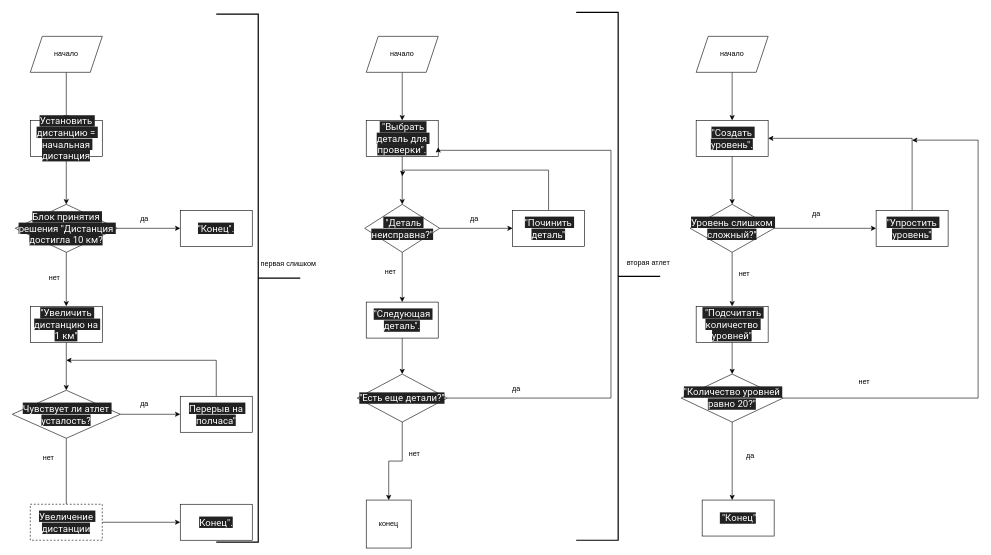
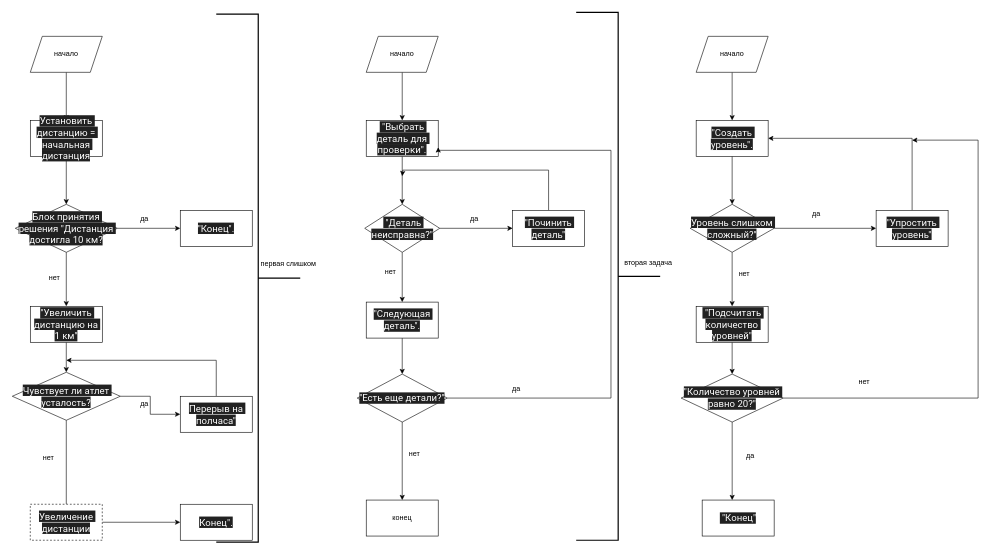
  <mxCell id="0" />
  <mxCell id="1" parent="0" />
  <mxCell id="2" value="" style="edgeStyle=orthogonalEdgeStyle;rounded=0;orthogonalLoop=1;jettySize=auto;html=1;" edge="1" parent="1" source="3" target="5"><mxGeometry relative="1" as="geometry" /></mxCell>
  <mxCell id="3" value="начало" style="shape=parallelogram;perimeter=parallelogramPerimeter;whiteSpace=wrap;html=1;fixedSize=1;" vertex="1" parent="1"><mxGeometry x="50" y="60" width="120" height="60" as="geometry" /></mxCell>
  <mxCell id="4" style="edgeStyle=orthogonalEdgeStyle;rounded=0;orthogonalLoop=1;jettySize=auto;html=1;exitX=0.5;exitY=1;exitDx=0;exitDy=0;entryX=0.5;entryY=0;entryDx=0;entryDy=0;" edge="1" parent="1" source="5" target="8"><mxGeometry relative="1" as="geometry" /></mxCell>
  <mxCell id="5" value="&lt;span style=&quot;color: rgb(255, 255, 255); font-family: Roboto, -apple-system, BlinkMacSystemFont, &amp;quot;Apple Color Emoji&amp;quot;, &amp;quot;Segoe UI&amp;quot;, Oxygen, Ubuntu, Cantarell, &amp;quot;Fira Sans&amp;quot;, &amp;quot;Droid Sans&amp;quot;, &amp;quot;Helvetica Neue&amp;quot;, sans-serif; font-size: 16px; text-align: start; white-space-collapse: preserve; background-color: rgb(33, 33, 33);&quot;&gt;Установить дистанцию = начальная дистанция&lt;/span&gt;" style="whiteSpace=wrap;html=1;" vertex="1" parent="1"><mxGeometry x="50" y="200" width="120" height="60" as="geometry" /></mxCell>
  <mxCell id="6" value="" style="edgeStyle=orthogonalEdgeStyle;rounded=0;orthogonalLoop=1;jettySize=auto;html=1;" edge="1" parent="1" source="8" target="9"><mxGeometry relative="1" as="geometry" /></mxCell>
  <mxCell id="7" value="" style="edgeStyle=orthogonalEdgeStyle;rounded=0;orthogonalLoop=1;jettySize=auto;html=1;" edge="1" parent="1" source="8" target="11"><mxGeometry relative="1" as="geometry" /></mxCell>
  <mxCell id="8" value="&lt;span style=&quot;color: rgb(255, 255, 255); font-family: Roboto, -apple-system, BlinkMacSystemFont, &amp;quot;Apple Color Emoji&amp;quot;, &amp;quot;Segoe UI&amp;quot;, Oxygen, Ubuntu, Cantarell, &amp;quot;Fira Sans&amp;quot;, &amp;quot;Droid Sans&amp;quot;, &amp;quot;Helvetica Neue&amp;quot;, sans-serif; font-size: 16px; text-align: start; white-space-collapse: preserve; background-color: rgb(33, 33, 33);&quot;&gt;Блок принятия решения &quot;Дистанция достигла 10 км?&lt;/span&gt;" style="rhombus;whiteSpace=wrap;html=1;" vertex="1" parent="1"><mxGeometry x="25" y="340" width="170" height="80" as="geometry" /></mxCell>
  <mxCell id="9" value="&lt;span style=&quot;color: rgb(255, 255, 255); font-family: Roboto, -apple-system, BlinkMacSystemFont, &amp;quot;Apple Color Emoji&amp;quot;, &amp;quot;Segoe UI&amp;quot;, Oxygen, Ubuntu, Cantarell, &amp;quot;Fira Sans&amp;quot;, &amp;quot;Droid Sans&amp;quot;, &amp;quot;Helvetica Neue&amp;quot;, sans-serif; font-size: 16px; text-align: start; white-space-collapse: preserve; background-color: rgb(33, 33, 33);&quot;&gt;&quot;Конец&quot;.&lt;/span&gt;" style="whiteSpace=wrap;html=1;" vertex="1" parent="1"><mxGeometry x="300" y="350" width="120" height="60" as="geometry" /></mxCell>
  <mxCell id="10" value="" style="edgeStyle=orthogonalEdgeStyle;rounded=0;orthogonalLoop=1;jettySize=auto;html=1;" edge="1" parent="1" source="11" target="16"><mxGeometry relative="1" as="geometry" /></mxCell>
  <mxCell id="11" value="&lt;span style=&quot;color: rgb(255, 255, 255); font-family: Roboto, -apple-system, BlinkMacSystemFont, &amp;quot;Apple Color Emoji&amp;quot;, &amp;quot;Segoe UI&amp;quot;, Oxygen, Ubuntu, Cantarell, &amp;quot;Fira Sans&amp;quot;, &amp;quot;Droid Sans&amp;quot;, &amp;quot;Helvetica Neue&amp;quot;, sans-serif; font-size: 16px; text-align: start; white-space-collapse: preserve; background-color: rgb(33, 33, 33);&quot;&gt;&quot;Увеличить дистанцию на 1 км&quot;&lt;/span&gt;" style="whiteSpace=wrap;html=1;" vertex="1" parent="1"><mxGeometry x="50" y="510" width="120" height="60" as="geometry" /></mxCell>
  <mxCell id="12" value="да" style="text;html=1;align=center;verticalAlign=middle;resizable=0;points=[];autosize=1;strokeColor=none;fillColor=none;" vertex="1" parent="1"><mxGeometry x="220" y="350" width="40" height="30" as="geometry" /></mxCell>
  <mxCell id="13" value="нет" style="text;html=1;align=center;verticalAlign=middle;resizable=0;points=[];autosize=1;strokeColor=none;fillColor=none;" vertex="1" parent="1"><mxGeometry x="70" y="448" width="40" height="30" as="geometry" /></mxCell>
  <mxCell id="14" style="edgeStyle=orthogonalEdgeStyle;rounded=0;orthogonalLoop=1;jettySize=auto;html=1;entryX=0;entryY=0.5;entryDx=0;entryDy=0;" edge="1" parent="1" source="16" target="18"><mxGeometry relative="1" as="geometry" /></mxCell>
  <mxCell id="15" style="edgeStyle=orthogonalEdgeStyle;rounded=0;orthogonalLoop=1;jettySize=auto;html=1;entryX=0.5;entryY=0;entryDx=0;entryDy=0;endArrow=none;" edge="1" parent="1" source="16" target="20"><mxGeometry relative="1" as="geometry" /></mxCell>
- <mxCell id="16" value="&lt;span style=&quot;color: rgb(255, 255, 255); font-family: Roboto, -apple-system, BlinkMacSystemFont, &amp;quot;Apple Color Emoji&amp;quot;, &amp;quot;Segoe UI&amp;quot;, Oxygen, Ubuntu, Cantarell, &amp;quot;Fira Sans&amp;quot;, &amp;quot;Droid Sans&amp;quot;, &amp;quot;Helvetica Neue&amp;quot;, sans-serif; font-size: 16px; text-align: start; white-space-collapse: preserve; background-color: rgb(33, 33, 33);&quot;&gt;Чувствует ли атлет усталость?&lt;/span&gt;" style="rhombus;whiteSpace=wrap;html=1;" vertex="1" parent="1"><mxGeometry x="20" y="650" width="180" height="80" as="geometry" /></mxCell>
+ <mxCell id="16" value="&lt;span style=&quot;color: rgb(255, 255, 255); font-family: Roboto, -apple-system, BlinkMacSystemFont, &amp;quot;Apple Color Emoji&amp;quot;, &amp;quot;Segoe UI&amp;quot;, Oxygen, Ubuntu, Cantarell, &amp;quot;Fira Sans&amp;quot;, &amp;quot;Droid Sans&amp;quot;, &amp;quot;Helvetica Neue&amp;quot;, sans-serif; font-size: 16px; text-align: start; white-space-collapse: preserve; background-color: rgb(33, 33, 33);&quot;&gt;Чувствует ли атлет усталость?&lt;/span&gt;" style="rhombus;whiteSpace=wrap;html=1;" vertex="1" parent="1"><mxGeometry x="20" y="620" width="180" height="80" as="geometry" /></mxCell>
  <mxCell id="17" style="edgeStyle=orthogonalEdgeStyle;rounded=0;orthogonalLoop=1;jettySize=auto;html=1;" edge="1" parent="1" source="18"><mxGeometry relative="1" as="geometry"><mxPoint x="110" y="600" as="targetPoint" /><Array as="points"><mxPoint x="360" y="600" /></Array></mxGeometry></mxCell>
  <mxCell id="18" value="&lt;span style=&quot;color: rgb(255, 255, 255); font-family: Roboto, -apple-system, BlinkMacSystemFont, &amp;quot;Apple Color Emoji&amp;quot;, &amp;quot;Segoe UI&amp;quot;, Oxygen, Ubuntu, Cantarell, &amp;quot;Fira Sans&amp;quot;, &amp;quot;Droid Sans&amp;quot;, &amp;quot;Helvetica Neue&amp;quot;, sans-serif; font-size: 16px; text-align: start; white-space-collapse: preserve; background-color: rgb(33, 33, 33);&quot;&gt;Перерыв на полчаса&quot;&lt;/span&gt;" style="whiteSpace=wrap;html=1;" vertex="1" parent="1"><mxGeometry x="300" y="660" width="120" height="60" as="geometry" /></mxCell>
  <mxCell id="19" style="edgeStyle=orthogonalEdgeStyle;rounded=0;orthogonalLoop=1;jettySize=auto;html=1;entryX=0;entryY=0.5;entryDx=0;entryDy=0;" edge="1" parent="1" source="20" target="21"><mxGeometry relative="1" as="geometry" /></mxCell>
  <mxCell id="20" value="&lt;span style=&quot;color: rgb(255, 255, 255); font-family: Roboto, -apple-system, BlinkMacSystemFont, &amp;quot;Apple Color Emoji&amp;quot;, &amp;quot;Segoe UI&amp;quot;, Oxygen, Ubuntu, Cantarell, &amp;quot;Fira Sans&amp;quot;, &amp;quot;Droid Sans&amp;quot;, &amp;quot;Helvetica Neue&amp;quot;, sans-serif; font-size: 16px; text-align: start; white-space-collapse: preserve; background-color: rgb(33, 33, 33);&quot;&gt;Увеличение дистанции&lt;/span&gt;" style="whiteSpace=wrap;html=1;dashed=1;" vertex="1" parent="1"><mxGeometry x="50" y="840" width="120" height="60" as="geometry" /></mxCell>
  <mxCell id="21" value="&lt;span style=&quot;color: rgb(255, 255, 255); font-family: Roboto, -apple-system, BlinkMacSystemFont, &amp;quot;Apple Color Emoji&amp;quot;, &amp;quot;Segoe UI&amp;quot;, Oxygen, Ubuntu, Cantarell, &amp;quot;Fira Sans&amp;quot;, &amp;quot;Droid Sans&amp;quot;, &amp;quot;Helvetica Neue&amp;quot;, sans-serif; font-size: 16px; text-align: start; white-space-collapse: preserve; background-color: rgb(33, 33, 33);&quot;&gt;Конец&quot;.&lt;/span&gt;" style="whiteSpace=wrap;html=1;" vertex="1" parent="1"><mxGeometry x="300" y="840" width="120" height="60" as="geometry" /></mxCell>
  <mxCell id="22" value="" style="strokeWidth=2;html=1;shape=mxgraph.flowchart.annotation_2;align=left;labelPosition=right;pointerEvents=1;direction=west;" vertex="1" parent="1"><mxGeometry x="360" y="23" width="140" height="880" as="geometry" /></mxCell>
  <mxCell id="23" value="да" style="text;html=1;align=center;verticalAlign=middle;resizable=0;points=[];autosize=1;strokeColor=none;fillColor=none;" vertex="1" parent="1"><mxGeometry x="220" y="658" width="40" height="30" as="geometry" /></mxCell>
  <mxCell id="24" value="нет" style="text;html=1;align=center;verticalAlign=middle;resizable=0;points=[];autosize=1;strokeColor=none;fillColor=none;" vertex="1" parent="1"><mxGeometry x="60" y="748" width="40" height="30" as="geometry" /></mxCell>
  <mxCell id="25" value="первая слишком&lt;div&gt;&lt;br&gt;&lt;/div&gt;&lt;div&gt;&lt;br&gt;&lt;/div&gt;" style="text;html=1;align=center;verticalAlign=middle;resizable=0;points=[];autosize=1;strokeColor=none;fillColor=none;" vertex="1" parent="1"><mxGeometry x="430" y="423" width="100" height="60" as="geometry" /></mxCell>
  <mxCell id="26" style="edgeStyle=orthogonalEdgeStyle;rounded=0;orthogonalLoop=1;jettySize=auto;html=1;entryX=0.5;entryY=0;entryDx=0;entryDy=0;" edge="1" parent="1" source="27" target="29"><mxGeometry relative="1" as="geometry" /></mxCell>
  <mxCell id="27" value="начало" style="shape=parallelogram;perimeter=parallelogramPerimeter;whiteSpace=wrap;html=1;fixedSize=1;" vertex="1" parent="1"><mxGeometry x="610" y="60" width="120" height="60" as="geometry" /></mxCell>
  <mxCell id="28" style="edgeStyle=orthogonalEdgeStyle;rounded=0;orthogonalLoop=1;jettySize=auto;html=1;entryX=0.5;entryY=0;entryDx=0;entryDy=0;" edge="1" parent="1" source="29" target="32"><mxGeometry relative="1" as="geometry" /></mxCell>
  <mxCell id="29" value="&lt;span style=&quot;color: rgb(255, 255, 255); font-family: Roboto, -apple-system, BlinkMacSystemFont, &amp;quot;Apple Color Emoji&amp;quot;, &amp;quot;Segoe UI&amp;quot;, Oxygen, Ubuntu, Cantarell, &amp;quot;Fira Sans&amp;quot;, &amp;quot;Droid Sans&amp;quot;, &amp;quot;Helvetica Neue&amp;quot;, sans-serif; font-size: 16px; text-align: start; white-space-collapse: preserve; background-color: rgb(33, 33, 33);&quot;&gt; &quot;Выбрать деталь для проверки&quot;.&lt;/span&gt;" style="whiteSpace=wrap;html=1;" vertex="1" parent="1"><mxGeometry x="610" y="200" width="120" height="60" as="geometry" /></mxCell>
  <mxCell id="30" style="edgeStyle=orthogonalEdgeStyle;rounded=0;orthogonalLoop=1;jettySize=auto;html=1;entryX=0;entryY=0.5;entryDx=0;entryDy=0;" edge="1" parent="1" source="32" target="34"><mxGeometry relative="1" as="geometry" /></mxCell>
  <mxCell id="31" style="edgeStyle=orthogonalEdgeStyle;rounded=0;orthogonalLoop=1;jettySize=auto;html=1;entryX=0.5;entryY=0;entryDx=0;entryDy=0;" edge="1" parent="1" source="32" target="36"><mxGeometry relative="1" as="geometry" /></mxCell>
  <mxCell id="32" value="&lt;span style=&quot;color: rgb(255, 255, 255); font-family: Roboto, -apple-system, BlinkMacSystemFont, &amp;quot;Apple Color Emoji&amp;quot;, &amp;quot;Segoe UI&amp;quot;, Oxygen, Ubuntu, Cantarell, &amp;quot;Fira Sans&amp;quot;, &amp;quot;Droid Sans&amp;quot;, &amp;quot;Helvetica Neue&amp;quot;, sans-serif; font-size: 16px; text-align: start; white-space-collapse: preserve; background-color: rgb(33, 33, 33);&quot;&gt; &quot;Деталь неисправна?&quot;&lt;/span&gt;" style="rhombus;whiteSpace=wrap;html=1;" vertex="1" parent="1"><mxGeometry x="607.5" y="340" width="125" height="80" as="geometry" /></mxCell>
  <mxCell id="33" style="edgeStyle=orthogonalEdgeStyle;rounded=0;orthogonalLoop=1;jettySize=auto;html=1;" edge="1" parent="1" source="34"><mxGeometry relative="1" as="geometry"><mxPoint x="670" y="293" as="targetPoint" /><Array as="points"><mxPoint x="914" y="283" /><mxPoint x="671" y="283" /><mxPoint x="671" y="293" /></Array></mxGeometry></mxCell>
  <mxCell id="34" value="&lt;span style=&quot;color: rgb(255, 255, 255); font-family: Roboto, -apple-system, BlinkMacSystemFont, &amp;quot;Apple Color Emoji&amp;quot;, &amp;quot;Segoe UI&amp;quot;, Oxygen, Ubuntu, Cantarell, &amp;quot;Fira Sans&amp;quot;, &amp;quot;Droid Sans&amp;quot;, &amp;quot;Helvetica Neue&amp;quot;, sans-serif; font-size: 16px; text-align: start; white-space-collapse: preserve; background-color: rgb(33, 33, 33);&quot;&gt;&quot;Починить деталь&quot;&lt;/span&gt;" style="whiteSpace=wrap;html=1;" vertex="1" parent="1"><mxGeometry x="854" y="350" width="120" height="60" as="geometry" /></mxCell>
  <mxCell id="35" style="edgeStyle=orthogonalEdgeStyle;rounded=0;orthogonalLoop=1;jettySize=auto;html=1;" edge="1" parent="1" source="36" target="39"><mxGeometry relative="1" as="geometry" /></mxCell>
  <mxCell id="36" value="&lt;span style=&quot;color: rgb(255, 255, 255); font-family: Roboto, -apple-system, BlinkMacSystemFont, &amp;quot;Apple Color Emoji&amp;quot;, &amp;quot;Segoe UI&amp;quot;, Oxygen, Ubuntu, Cantarell, &amp;quot;Fira Sans&amp;quot;, &amp;quot;Droid Sans&amp;quot;, &amp;quot;Helvetica Neue&amp;quot;, sans-serif; font-size: 16px; text-align: start; white-space-collapse: preserve; background-color: rgb(33, 33, 33);&quot;&gt;&quot;Следующая деталь&quot;.&lt;/span&gt;" style="whiteSpace=wrap;html=1;" vertex="1" parent="1"><mxGeometry x="610" y="503" width="120" height="60" as="geometry" /></mxCell>
  <mxCell id="37" style="edgeStyle=orthogonalEdgeStyle;rounded=0;orthogonalLoop=1;jettySize=auto;html=1;entryX=1;entryY=0.75;entryDx=0;entryDy=0;" edge="1" parent="1" target="29"><mxGeometry relative="1" as="geometry"><mxPoint x="745" y="663" as="sourcePoint" /><mxPoint x="767.5" y="250" as="targetPoint" /><Array as="points"><mxPoint x="1018" y="663" /><mxPoint x="1018" y="250" /><mxPoint x="730" y="250" /></Array></mxGeometry></mxCell>
  <mxCell id="38" style="edgeStyle=orthogonalEdgeStyle;rounded=0;orthogonalLoop=1;jettySize=auto;html=1;entryX=0.5;entryY=0;entryDx=0;entryDy=0;" edge="1" parent="1" source="39" target="43"><mxGeometry relative="1" as="geometry" /></mxCell>
  <mxCell id="39" value="&lt;span style=&quot;color: rgb(255, 255, 255); font-family: Roboto, -apple-system, BlinkMacSystemFont, &amp;quot;Apple Color Emoji&amp;quot;, &amp;quot;Segoe UI&amp;quot;, Oxygen, Ubuntu, Cantarell, &amp;quot;Fira Sans&amp;quot;, &amp;quot;Droid Sans&amp;quot;, &amp;quot;Helvetica Neue&amp;quot;, sans-serif; font-size: 16px; text-align: start; white-space-collapse: preserve; background-color: rgb(33, 33, 33);&quot;&gt;&quot;Есть еще детали?&quot;&lt;/span&gt;" style="rhombus;whiteSpace=wrap;html=1;" vertex="1" parent="1"><mxGeometry x="595" y="623" width="150" height="80" as="geometry" /></mxCell>
  <mxCell id="40" value="да" style="text;html=1;align=center;verticalAlign=middle;resizable=0;points=[];autosize=1;strokeColor=none;fillColor=none;" vertex="1" parent="1"><mxGeometry x="770" y="350" width="40" height="30" as="geometry" /></mxCell>
  <mxCell id="41" value="нет" style="text;html=1;align=center;verticalAlign=middle;resizable=0;points=[];autosize=1;strokeColor=none;fillColor=none;" vertex="1" parent="1"><mxGeometry x="630" y="438" width="40" height="30" as="geometry" /></mxCell>
  <mxCell id="42" value="да" style="text;html=1;align=center;verticalAlign=middle;resizable=0;points=[];autosize=1;strokeColor=none;fillColor=none;" vertex="1" parent="1"><mxGeometry x="840" y="633" width="40" height="30" as="geometry" /></mxCell>
- <mxCell id="43" value="конец" style="whiteSpace=wrap;html=1;" vertex="1" parent="1"><mxGeometry x="610" y="833" width="75" height="80" as="geometry" /></mxCell>
+ <mxCell id="43" value="конец" style="whiteSpace=wrap;html=1;" vertex="1" parent="1"><mxGeometry x="610" y="833" width="120" height="60" as="geometry" /></mxCell>
  <mxCell id="44" value="нет" style="text;html=1;align=center;verticalAlign=middle;resizable=0;points=[];autosize=1;strokeColor=none;fillColor=none;" vertex="1" parent="1"><mxGeometry x="670" y="741" width="40" height="30" as="geometry" /></mxCell>
  <mxCell id="45" value="" style="strokeWidth=2;html=1;shape=mxgraph.flowchart.annotation_2;align=left;labelPosition=right;pointerEvents=1;direction=west;" vertex="1" parent="1"><mxGeometry x="960" y="20" width="140" height="880" as="geometry" /></mxCell>
- <mxCell id="46" value="вторая атлет" style="text;html=1;align=center;verticalAlign=middle;resizable=0;points=[];autosize=1;strokeColor=none;fillColor=none;" vertex="1" parent="1"><mxGeometry x="1030" y="423" width="100" height="30" as="geometry" /></mxCell>
+ <mxCell id="46" value="вторая задача" style="text;html=1;align=center;verticalAlign=middle;resizable=0;points=[];autosize=1;strokeColor=none;fillColor=none;" vertex="1" parent="1"><mxGeometry x="1030" y="423" width="100" height="30" as="geometry" /></mxCell>
  <mxCell id="47" style="edgeStyle=orthogonalEdgeStyle;rounded=0;orthogonalLoop=1;jettySize=auto;html=1;entryX=0.5;entryY=0;entryDx=0;entryDy=0;" edge="1" parent="1" source="48" target="50"><mxGeometry relative="1" as="geometry" /></mxCell>
  <mxCell id="48" value="начало" style="shape=parallelogram;perimeter=parallelogramPerimeter;whiteSpace=wrap;html=1;fixedSize=1;" vertex="1" parent="1"><mxGeometry x="1160" y="60" width="120" height="60" as="geometry" /></mxCell>
  <mxCell id="49" style="edgeStyle=orthogonalEdgeStyle;rounded=0;orthogonalLoop=1;jettySize=auto;html=1;entryX=0.5;entryY=0;entryDx=0;entryDy=0;" edge="1" parent="1" source="50" target="53"><mxGeometry relative="1" as="geometry" /></mxCell>
  <mxCell id="50" value="&lt;span style=&quot;color: rgb(255, 255, 255); font-family: Roboto, -apple-system, BlinkMacSystemFont, &amp;quot;Apple Color Emoji&amp;quot;, &amp;quot;Segoe UI&amp;quot;, Oxygen, Ubuntu, Cantarell, &amp;quot;Fira Sans&amp;quot;, &amp;quot;Droid Sans&amp;quot;, &amp;quot;Helvetica Neue&amp;quot;, sans-serif; font-size: 16px; text-align: start; white-space-collapse: preserve; background-color: rgb(33, 33, 33);&quot;&gt;&quot;Создать уровень&quot;.&lt;/span&gt;" style="whiteSpace=wrap;html=1;" vertex="1" parent="1"><mxGeometry x="1160" y="200" width="120" height="60" as="geometry" /></mxCell>
  <mxCell id="51" style="edgeStyle=orthogonalEdgeStyle;rounded=0;orthogonalLoop=1;jettySize=auto;html=1;entryX=0;entryY=0.5;entryDx=0;entryDy=0;" edge="1" parent="1" source="53" target="55"><mxGeometry relative="1" as="geometry" /></mxCell>
  <mxCell id="52" style="edgeStyle=orthogonalEdgeStyle;rounded=0;orthogonalLoop=1;jettySize=auto;html=1;entryX=0.5;entryY=0;entryDx=0;entryDy=0;" edge="1" parent="1" source="53" target="58"><mxGeometry relative="1" as="geometry" /></mxCell>
  <mxCell id="53" value="&lt;span style=&quot;color: rgb(255, 255, 255); font-family: Roboto, -apple-system, BlinkMacSystemFont, &amp;quot;Apple Color Emoji&amp;quot;, &amp;quot;Segoe UI&amp;quot;, Oxygen, Ubuntu, Cantarell, &amp;quot;Fira Sans&amp;quot;, &amp;quot;Droid Sans&amp;quot;, &amp;quot;Helvetica Neue&amp;quot;, sans-serif; font-size: 16px; text-align: start; white-space-collapse: preserve; background-color: rgb(33, 33, 33);&quot;&gt;Уровень слишком сложный?&quot;&lt;/span&gt;" style="rhombus;whiteSpace=wrap;html=1;" vertex="1" parent="1"><mxGeometry x="1150" y="340" width="140" height="80" as="geometry" /></mxCell>
  <mxCell id="54" style="edgeStyle=orthogonalEdgeStyle;rounded=0;orthogonalLoop=1;jettySize=auto;html=1;entryX=1;entryY=0.5;entryDx=0;entryDy=0;" edge="1" parent="1" source="55" target="50"><mxGeometry relative="1" as="geometry"><Array as="points"><mxPoint x="1520" y="230" /></Array></mxGeometry></mxCell>
  <mxCell id="55" value="&lt;span style=&quot;color: rgb(255, 255, 255); font-family: Roboto, -apple-system, BlinkMacSystemFont, &amp;quot;Apple Color Emoji&amp;quot;, &amp;quot;Segoe UI&amp;quot;, Oxygen, Ubuntu, Cantarell, &amp;quot;Fira Sans&amp;quot;, &amp;quot;Droid Sans&amp;quot;, &amp;quot;Helvetica Neue&amp;quot;, sans-serif; font-size: 16px; text-align: start; white-space-collapse: preserve; background-color: rgb(33, 33, 33);&quot;&gt;&quot;Упростить уровень&quot;&lt;/span&gt;" style="whiteSpace=wrap;html=1;" vertex="1" parent="1"><mxGeometry x="1460" y="350" width="120" height="60" as="geometry" /></mxCell>
  <mxCell id="56" value="да" style="text;html=1;align=center;verticalAlign=middle;resizable=0;points=[];autosize=1;strokeColor=none;fillColor=none;" vertex="1" parent="1"><mxGeometry x="1340" y="341" width="40" height="30" as="geometry" /></mxCell>
  <mxCell id="57" style="edgeStyle=orthogonalEdgeStyle;rounded=0;orthogonalLoop=1;jettySize=auto;html=1;entryX=0.5;entryY=0;entryDx=0;entryDy=0;" edge="1" parent="1" source="58" target="61"><mxGeometry relative="1" as="geometry" /></mxCell>
  <mxCell id="58" value="&lt;span style=&quot;color: rgb(255, 255, 255); font-family: Roboto, -apple-system, BlinkMacSystemFont, &amp;quot;Apple Color Emoji&amp;quot;, &amp;quot;Segoe UI&amp;quot;, Oxygen, Ubuntu, Cantarell, &amp;quot;Fira Sans&amp;quot;, &amp;quot;Droid Sans&amp;quot;, &amp;quot;Helvetica Neue&amp;quot;, sans-serif; font-size: 16px; text-align: start; white-space-collapse: preserve; background-color: rgb(33, 33, 33);&quot;&gt; &quot;Подсчитать количество уровней&quot;&lt;/span&gt;" style="whiteSpace=wrap;html=1;" vertex="1" parent="1"><mxGeometry x="1160" y="510" width="120" height="60" as="geometry" /></mxCell>
  <mxCell id="59" value="нет" style="text;html=1;align=center;verticalAlign=middle;resizable=0;points=[];autosize=1;strokeColor=none;fillColor=none;" vertex="1" parent="1"><mxGeometry x="1220" y="441" width="40" height="30" as="geometry" /></mxCell>
  <mxCell id="60" style="edgeStyle=orthogonalEdgeStyle;rounded=0;orthogonalLoop=1;jettySize=auto;html=1;" edge="1" parent="1" source="61"><mxGeometry relative="1" as="geometry"><mxPoint x="1520" y="233" as="targetPoint" /><Array as="points"><mxPoint x="1630" y="663" /><mxPoint x="1630" y="233" /></Array></mxGeometry></mxCell>
  <mxCell id="61" value="&lt;span style=&quot;color: rgb(255, 255, 255); font-family: Roboto, -apple-system, BlinkMacSystemFont, &amp;quot;Apple Color Emoji&amp;quot;, &amp;quot;Segoe UI&amp;quot;, Oxygen, Ubuntu, Cantarell, &amp;quot;Fira Sans&amp;quot;, &amp;quot;Droid Sans&amp;quot;, &amp;quot;Helvetica Neue&amp;quot;, sans-serif; font-size: 16px; text-align: start; white-space-collapse: preserve; background-color: rgb(33, 33, 33);&quot;&gt;&quot;Количество уровней равно 20?&quot;&lt;/span&gt;" style="rhombus;whiteSpace=wrap;html=1;" vertex="1" parent="1"><mxGeometry x="1135" y="623" width="170" height="80" as="geometry" /></mxCell>
  <mxCell id="62" value="нет" style="text;html=1;align=center;verticalAlign=middle;resizable=0;points=[];autosize=1;strokeColor=none;fillColor=none;" vertex="1" parent="1"><mxGeometry x="1420" y="621" width="40" height="30" as="geometry" /></mxCell>
  <mxCell id="63" value="&lt;span style=&quot;color: rgb(255, 255, 255); font-family: Roboto, -apple-system, BlinkMacSystemFont, &amp;quot;Apple Color Emoji&amp;quot;, &amp;quot;Segoe UI&amp;quot;, Oxygen, Ubuntu, Cantarell, &amp;quot;Fira Sans&amp;quot;, &amp;quot;Droid Sans&amp;quot;, &amp;quot;Helvetica Neue&amp;quot;, sans-serif; font-size: 16px; text-align: start; white-space-collapse: preserve; background-color: rgb(33, 33, 33);&quot;&gt; &quot;Конец&quot;&lt;/span&gt;" style="whiteSpace=wrap;html=1;" vertex="1" parent="1"><mxGeometry x="1170" y="833" width="120" height="60" as="geometry" /></mxCell>
  <mxCell id="64" style="edgeStyle=orthogonalEdgeStyle;rounded=0;orthogonalLoop=1;jettySize=auto;html=1;entryX=0.417;entryY=0;entryDx=0;entryDy=0;entryPerimeter=0;" edge="1" parent="1" source="61" target="63"><mxGeometry relative="1" as="geometry" /></mxCell>
  <mxCell id="65" value="да&lt;div&gt;&lt;br&gt;&lt;/div&gt;" style="text;html=1;align=center;verticalAlign=middle;resizable=0;points=[];autosize=1;strokeColor=none;fillColor=none;" vertex="1" parent="1"><mxGeometry x="1230" y="746" width="40" height="40" as="geometry" /></mxCell>
